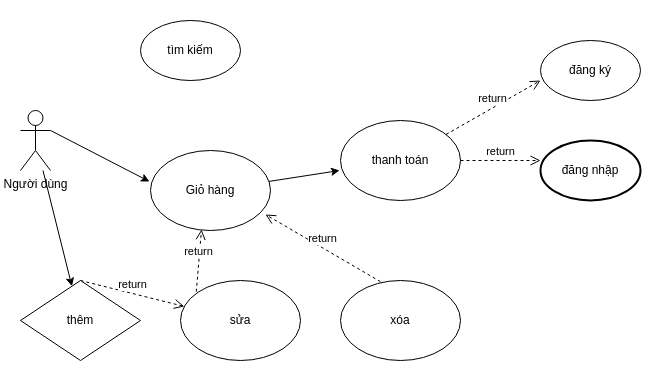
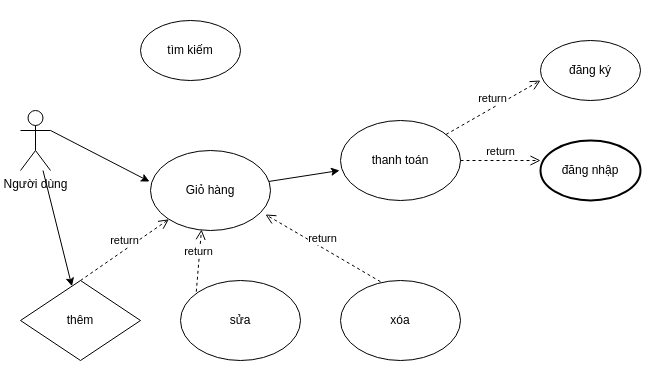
  <mxCell id="0" />
  <mxCell id="1" parent="0" />
  <mxCell id="2" value="Người dùng" style="shape=umlActor;verticalLabelPosition=bottom;verticalAlign=top;html=1;outlineConnect=0;" vertex="1" parent="1"><mxGeometry x="20" y="110" width="30" height="60" as="geometry" /></mxCell>
  <mxCell id="3" value="tìm kiếm" style="ellipse;whiteSpace=wrap;html=1;" vertex="1" parent="1"><mxGeometry x="140" y="20" width="100" height="60" as="geometry" /></mxCell>
  <mxCell id="4" value="" style="endArrow=classic;html=1;" edge="1" parent="1" source="2" target="8"><mxGeometry width="50" height="50" relative="1" as="geometry"><mxPoint x="100" y="120" as="sourcePoint" /><mxPoint x="150" y="70" as="targetPoint" /></mxGeometry></mxCell>
  <mxCell id="5" value="" style="endArrow=classic;html=1;exitX=1;exitY=0.333;exitDx=0;exitDy=0;exitPerimeter=0;entryX=0.075;entryY=0.263;entryDx=0;entryDy=0;entryPerimeter=0;" edge="1" parent="1" source="2"><mxGeometry width="50" height="50" relative="1" as="geometry"><mxPoint x="50" y="180" as="sourcePoint" /><mxPoint x="149" y="181.04" as="targetPoint" /></mxGeometry></mxCell>
  <mxCell id="6" value="Giỏ hàng" style="ellipse;whiteSpace=wrap;html=1;" vertex="1" parent="1"><mxGeometry x="150" y="150" width="120" height="80" as="geometry" /></mxCell>
- <mxCell id="7" value="return" style="html=1;verticalAlign=bottom;endArrow=open;dashed=1;endSize=8;exitX=0.5;exitY=0;exitDx=0;exitDy=0;" edge="1" parent="1" source="8" target="9"><mxGeometry relative="1" as="geometry"><mxPoint x="170" y="240" as="sourcePoint" /><mxPoint x="90" y="240" as="targetPoint" /></mxGeometry></mxCell>
+ <mxCell id="7" value="return" style="html=1;verticalAlign=bottom;endArrow=open;dashed=1;endSize=8;exitX=0.5;exitY=0;exitDx=0;exitDy=0;" edge="1" parent="1" source="8" target="6"><mxGeometry relative="1" as="geometry"><mxPoint x="170" y="240" as="sourcePoint" /><mxPoint x="90" y="240" as="targetPoint" /></mxGeometry></mxCell>
  <mxCell id="8" value="thêm" style="rhombus;whiteSpace=wrap;html=1;" vertex="1" parent="1"><mxGeometry x="20" y="280" width="120" height="80" as="geometry" /></mxCell>
  <mxCell id="9" value="sửa" style="ellipse;whiteSpace=wrap;html=1;" vertex="1" parent="1"><mxGeometry x="180" y="280" width="120" height="80" as="geometry" /></mxCell>
  <mxCell id="10" value="xóa" style="ellipse;whiteSpace=wrap;html=1;" vertex="1" parent="1"><mxGeometry x="340" y="280" width="120" height="80" as="geometry" /></mxCell>
  <mxCell id="11" value="return" style="html=1;verticalAlign=bottom;endArrow=open;dashed=1;endSize=8;exitX=0.5;exitY=0;exitDx=0;exitDy=0;entryX=0.425;entryY=0.988;entryDx=0;entryDy=0;entryPerimeter=0;" edge="1" parent="1" target="6"><mxGeometry relative="1" as="geometry"><mxPoint x="195.81" y="291.19" as="sourcePoint" /><mxPoint x="284.191" y="230.003" as="targetPoint" /><Array as="points"><mxPoint x="195.81" y="291.19" /></Array></mxGeometry></mxCell>
  <mxCell id="12" value="return" style="html=1;verticalAlign=bottom;endArrow=open;dashed=1;endSize=8;exitX=0.5;exitY=0;exitDx=0;exitDy=0;entryX=0.958;entryY=0.8;entryDx=0;entryDy=0;entryPerimeter=0;" edge="1" parent="1" target="6"><mxGeometry relative="1" as="geometry"><mxPoint x="380" y="281.19" as="sourcePoint" /><mxPoint x="468.381" y="220.003" as="targetPoint" /></mxGeometry></mxCell>
  <mxCell id="13" value="thanh toán" style="ellipse;whiteSpace=wrap;html=1;" vertex="1" parent="1"><mxGeometry x="340" y="120" width="120" height="80" as="geometry" /></mxCell>
  <mxCell id="14" value="" style="endArrow=classic;html=1;entryX=-0.008;entryY=0.625;entryDx=0;entryDy=0;entryPerimeter=0;" edge="1" parent="1" source="6" target="13"><mxGeometry width="50" height="50" relative="1" as="geometry"><mxPoint x="260" y="148.96" as="sourcePoint" /><mxPoint x="359" y="200" as="targetPoint" /></mxGeometry></mxCell>
  <mxCell id="15" value="return" style="html=1;verticalAlign=bottom;endArrow=open;dashed=1;endSize=8;exitX=1;exitY=0.5;exitDx=0;exitDy=0;" edge="1" parent="1" source="13"><mxGeometry relative="1" as="geometry"><mxPoint x="540" y="150" as="sourcePoint" /><mxPoint x="540" y="160" as="targetPoint" /></mxGeometry></mxCell>
  <mxCell id="16" value="đăng nhập" style="strokeWidth=2;html=1;shape=mxgraph.flowchart.start_1;whiteSpace=wrap;" vertex="1" parent="1"><mxGeometry x="540" y="140" width="100" height="60" as="geometry" /></mxCell>
  <mxCell id="17" value="return" style="html=1;verticalAlign=bottom;endArrow=open;dashed=1;endSize=8;" edge="1" parent="1" source="13"><mxGeometry relative="1" as="geometry"><mxPoint x="550" y="80" as="sourcePoint" /><mxPoint x="540" y="80" as="targetPoint" /></mxGeometry></mxCell>
  <mxCell id="18" value="đăng ký" style="ellipse;whiteSpace=wrap;html=1;" vertex="1" parent="1"><mxGeometry x="540" y="40" width="100" height="60" as="geometry" /></mxCell>
